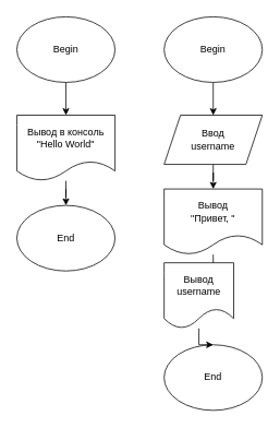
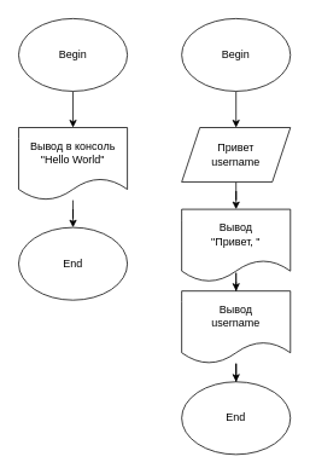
  <mxCell id="0" />
  <mxCell id="1" parent="0" />
  <mxCell id="2" value="" style="edgeStyle=orthogonalEdgeStyle;rounded=0;orthogonalLoop=1;jettySize=auto;html=1;" edge="1" parent="1" source="3" target="6"><mxGeometry relative="1" as="geometry" /></mxCell>
  <mxCell id="3" value="Begin" style="ellipse;whiteSpace=wrap;html=1;" vertex="1" parent="1"><mxGeometry x="20" width="120" height="80" as="geometry" y="20" /></mxCell>
  <mxCell id="4" value="End" style="ellipse;whiteSpace=wrap;html=1;" vertex="1" parent="1"><mxGeometry x="20" y="250" width="120" height="80" as="geometry" /></mxCell>
  <mxCell id="5" value="" style="edgeStyle=orthogonalEdgeStyle;rounded=0;orthogonalLoop=1;jettySize=auto;html=1;" edge="1" parent="1" source="6" target="4"><mxGeometry relative="1" as="geometry" /></mxCell>
  <mxCell id="6" value="Вывод в консоль&lt;br&gt;&quot;Hello World&quot;" style="shape=document;whiteSpace=wrap;html=1;boundedLbl=1;" vertex="1" parent="1"><mxGeometry x="20" y="140" width="120" height="80" as="geometry" /></mxCell>
  <mxCell id="7" value="" style="edgeStyle=orthogonalEdgeStyle;rounded=0;orthogonalLoop=1;jettySize=auto;html=1;" edge="1" parent="1" source="8" target="11"><mxGeometry relative="1" as="geometry" /></mxCell>
  <mxCell id="8" value="Begin" style="ellipse;whiteSpace=wrap;html=1;" vertex="1" parent="1"><mxGeometry x="200" width="120" height="80" as="geometry" y="20" /></mxCell>
  <mxCell id="9" value="End" style="ellipse;whiteSpace=wrap;html=1;" vertex="1" parent="1"><mxGeometry x="200" y="420" width="120" height="80" as="geometry" /></mxCell>
  <mxCell id="10" value="" style="edgeStyle=orthogonalEdgeStyle;rounded=0;orthogonalLoop=1;jettySize=auto;html=1;" edge="1" parent="1" source="11" target="13"><mxGeometry relative="1" as="geometry" /></mxCell>
- <mxCell id="11" value="Ввод&lt;br&gt;username" style="shape=parallelogram;perimeter=parallelogramPerimeter;whiteSpace=wrap;html=1;fixedSize=1;" vertex="1" parent="1"><mxGeometry x="200" y="140" width="120" height="60" as="geometry" /></mxCell>
+ <mxCell id="11" value="Привет&lt;br&gt;username" style="shape=parallelogram;perimeter=parallelogramPerimeter;whiteSpace=wrap;html=1;fixedSize=1;" vertex="1" parent="1"><mxGeometry x="200" y="140" width="120" height="60" as="geometry" /></mxCell>
  <mxCell id="12" value="" style="edgeStyle=orthogonalEdgeStyle;rounded=0;orthogonalLoop=1;jettySize=auto;html=1;" edge="1" parent="1" source="13" target="15"><mxGeometry relative="1" as="geometry" /></mxCell>
  <mxCell id="13" value="Вывод&lt;br&gt;&quot;Привет, &quot;" style="shape=document;whiteSpace=wrap;html=1;boundedLbl=1;labelBackgroundColor=#ffffff;" vertex="1" parent="1"><mxGeometry x="200" y="230" width="120" height="80" as="geometry" /></mxCell>
  <mxCell id="14" value="" style="edgeStyle=orthogonalEdgeStyle;rounded=0;orthogonalLoop=1;jettySize=auto;html=1;" edge="1" parent="1" source="15" target="9"><mxGeometry relative="1" as="geometry" /></mxCell>
- <mxCell id="15" value="Вывод&lt;br&gt;username" style="shape=document;whiteSpace=wrap;html=1;boundedLbl=1;labelBackgroundColor=#ffffff;" vertex="1" parent="1"><mxGeometry x="200" y="320" width="85" height="80" as="geometry" /></mxCell>
+ <mxCell id="15" value="Вывод&lt;br&gt;username" style="shape=document;whiteSpace=wrap;html=1;boundedLbl=1;labelBackgroundColor=#ffffff;" vertex="1" parent="1"><mxGeometry x="200" y="320" width="120" height="80" as="geometry" /></mxCell>
